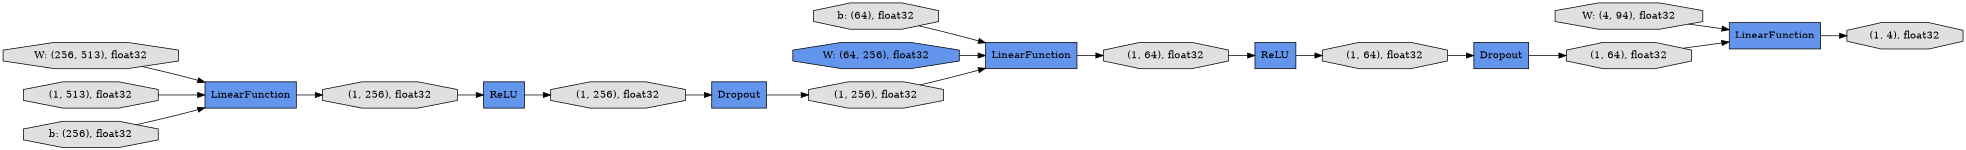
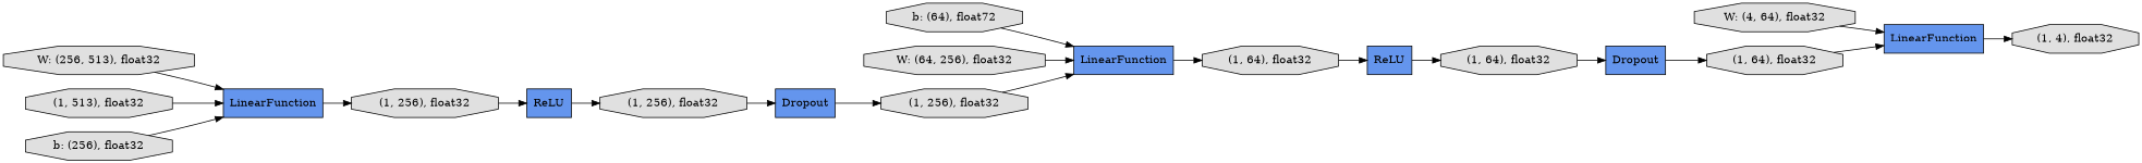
  digraph {
    rankdir=LR
    node [fillcolor="#E0E0E0" shape=octagon style=filled]
    n1 [label="(1, 256), float32"]
    n2 [fillcolor="#6495ED" label=LinearFunction shape=record]
    n3 [label="(1, 64), float32"]
-   n4 [label="W: (4, 94), float32"]
+   n4 [label="W: (4, 64), float32"]
    n5 [fillcolor="#6495ED" label=LinearFunction shape=record]
    n6 [label="(1, 4), float32"]
    n7 [fillcolor="#6495ED" label=ReLU shape=record]
    n8 [label="(1, 64), float32"]
    n9 [fillcolor="#6495ED" label=Dropout shape=record]
    n10 [label="(1, 64), float32"]
    n11 [label="(1, 256), float32"]
    n12 [fillcolor="#6495ED" label=Dropout shape=record]
-   n13 [label="b: (64), float32"]
+   n13 [label="b: (64), float72"]
    n14 [label="(1, 256), float32"]
    n15 [fillcolor="#6495ED" label=ReLU shape=record]
    n16 [label="W: (256, 513), float32"]
    n17 [fillcolor="#6495ED" label=LinearFunction shape=record]
    n18 [label="(1, 513), float32"]
-   n19 [fillcolor="#6495ED" label="W: (64, 256), float32"]
+   n19 [label="W: (64, 256), float32"]
    n20 [label="b: (256), float32"]
    n1 -> n2
    n2 -> n3
    n3 -> n7
    n4 -> n5
    n5 -> n6
    n7 -> n8
    n8 -> n9
    n9 -> n10
    n10 -> n5
    n11 -> n12
    n12 -> n1
    n13 -> n2
    n14 -> n15
    n15 -> n11
    n16 -> n17
    n17 -> n14
    n18 -> n17
    n19 -> n2
    n20 -> n17
  }
